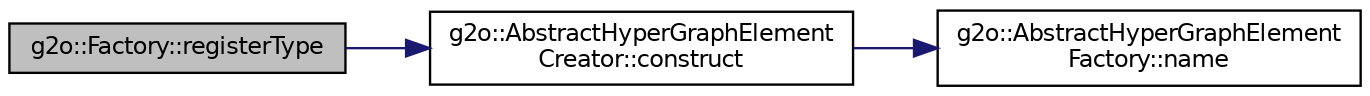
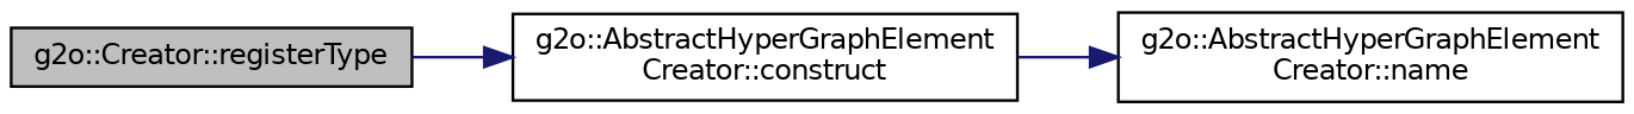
  digraph {
    rankdir=LR
    node [color=black fillcolor=white fontname=Helvetica fontsize=10 shape=record style=filled]
    edge [color=midnightblue fontname=Helvetica fontsize=10 labelfontname=Helvetica labelfontsize=10 style=solid]
-   n1 [fillcolor=grey75 fontcolor=black height=0.2 label="g2o::Factory::registerType" width=0.4]
+   n1 [fillcolor=grey75 fontcolor=black height=0.2 label="g2o::Creator::registerType" width=0.4]
    n2 [height=0.2 label="g2o::AbstractHyperGraphElement\lCreator::construct" width=0.4]
-   n3 [height=0.2 label="g2o::AbstractHyperGraphElement\lFactory::name" width=0.4]
+   n3 [height=0.2 label="g2o::AbstractHyperGraphElement\lCreator::name" width=0.4]
    n1 -> n2
    n2 -> n3
  }
